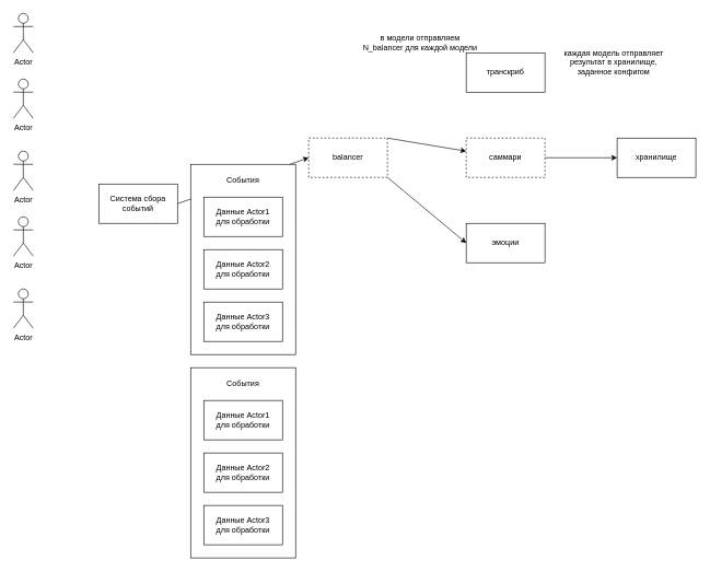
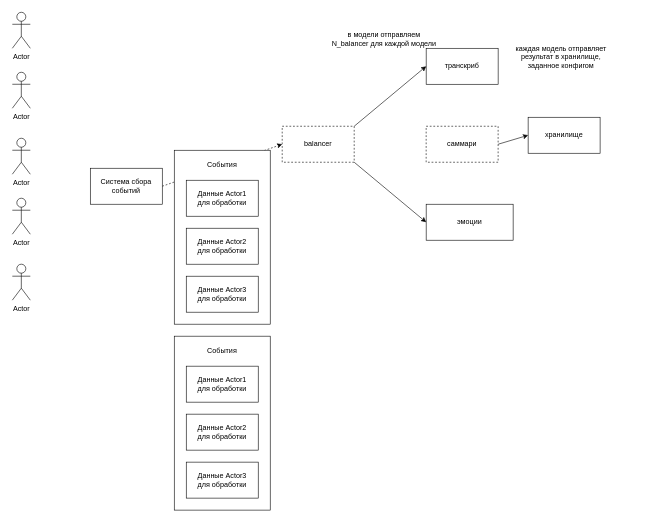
  <mxCell id="0" />
  <mxCell id="1" parent="0" />
  <mxCell id="2" value="Actor" style="shape=umlActor;verticalLabelPosition=bottom;verticalAlign=top;html=1;outlineConnect=0;" parent="1" vertex="1"><mxGeometry x="20" y="120" width="30" height="60" as="geometry" /></mxCell>
  <mxCell id="3" value="Actor" style="shape=umlActor;verticalLabelPosition=bottom;verticalAlign=top;html=1;outlineConnect=0;" parent="1" vertex="1"><mxGeometry x="20" y="20" width="30" height="60" as="geometry" /></mxCell>
  <mxCell id="4" value="Actor" style="shape=umlActor;verticalLabelPosition=bottom;verticalAlign=top;html=1;outlineConnect=0;" parent="1" vertex="1"><mxGeometry x="20" y="230" width="30" height="60" as="geometry" /></mxCell>
  <mxCell id="5" value="Actor" style="shape=umlActor;verticalLabelPosition=bottom;verticalAlign=top;html=1;outlineConnect=0;" parent="1" vertex="1"><mxGeometry x="20" y="330" width="30" height="60" as="geometry" /></mxCell>
  <mxCell id="6" value="Actor" style="shape=umlActor;verticalLabelPosition=bottom;verticalAlign=top;html=1;outlineConnect=0;" parent="1" vertex="1"><mxGeometry x="20" y="440" width="30" height="60" as="geometry" /></mxCell>
- <mxCell id="7" style="edgeStyle=none;rounded=0;orthogonalLoop=1;jettySize=auto;html=1;exitX=1;exitY=0.5;exitDx=0;exitDy=0;entryX=0;entryY=0.5;entryDx=0;entryDy=0;startArrow=none;startFill=0;" parent="1" source="8" target="15" edge="1"><mxGeometry relative="1" as="geometry" /></mxCell>
+ <mxCell id="7" style="edgeStyle=none;rounded=0;orthogonalLoop=1;jettySize=auto;html=1;exitX=1;exitY=0.5;exitDx=0;exitDy=0;entryX=0;entryY=0.5;entryDx=0;entryDy=0;startArrow=none;startFill=0;dashed=1;" parent="1" source="8" target="15" edge="1"><mxGeometry relative="1" as="geometry" /></mxCell>
  <mxCell id="8" value="Система сбора событий" style="rounded=0;whiteSpace=wrap;html=1;" parent="1" vertex="1"><mxGeometry x="150" y="280" width="120" height="60" as="geometry" /></mxCell>
  <mxCell id="9" value="транскриб" style="rounded=0;whiteSpace=wrap;html=1;" parent="1" vertex="1"><mxGeometry x="710" y="80" width="120" height="60" as="geometry" /></mxCell>
  <mxCell id="10" style="edgeStyle=none;rounded=0;orthogonalLoop=1;jettySize=auto;html=1;exitX=1;exitY=0.5;exitDx=0;exitDy=0;startArrow=none;startFill=0;entryX=0;entryY=0.5;entryDx=0;entryDy=0;" parent="1" source="11" edge="1" target="17"><mxGeometry relative="1" as="geometry"><mxPoint x="920" y="240" as="targetPoint" /></mxGeometry></mxCell>
  <mxCell id="11" value="саммари" style="rounded=0;whiteSpace=wrap;html=1;dashed=1;" parent="1" vertex="1"><mxGeometry x="710" y="210" width="120" height="60" as="geometry" /></mxCell>
- <mxCell id="12" value="эмоции" style="rounded=0;whiteSpace=wrap;html=1;" parent="1" vertex="1"><mxGeometry x="710" y="340" width="120" height="60" as="geometry" /></mxCell>
- <mxCell id="13" value="" style="endArrow=classic;startArrow=none;html=1;rounded=0;exitX=1;exitY=0;exitDx=0;exitDy=0;startFill=0;" parent="1" source="15" target="11" edge="1"><mxGeometry width="50" height="50" relative="1" as="geometry"><mxPoint x="610" y="200" as="sourcePoint" /><mxPoint x="700" y="90" as="targetPoint" /></mxGeometry></mxCell>
+ <mxCell id="12" value="эмоции" style="rounded=0;whiteSpace=wrap;html=1;" parent="1" vertex="1"><mxGeometry x="710" y="340" width="145" height="60" as="geometry" /></mxCell>
+ <mxCell id="13" value="" style="endArrow=classic;startArrow=none;html=1;rounded=0;entryX=0;entryY=0.5;entryDx=0;entryDy=0;exitX=1;exitY=0;exitDx=0;exitDy=0;startFill=0;" parent="1" source="15" target="9" edge="1"><mxGeometry width="50" height="50" relative="1" as="geometry"><mxPoint x="610" y="200" as="sourcePoint" /><mxPoint x="700" y="90" as="targetPoint" /></mxGeometry></mxCell>
  <mxCell id="14" style="rounded=0;orthogonalLoop=1;jettySize=auto;html=1;exitX=1;exitY=1;exitDx=0;exitDy=0;entryX=0;entryY=0.5;entryDx=0;entryDy=0;startArrow=none;startFill=0;" parent="1" source="15" target="12" edge="1"><mxGeometry relative="1" as="geometry" /></mxCell>
  <mxCell id="15" value="balancer" style="rounded=0;whiteSpace=wrap;html=1;dashed=1;" parent="1" vertex="1"><mxGeometry x="470" y="210" width="120" height="60" as="geometry" /></mxCell>
  <mxCell id="16" value="в модели отправляем&lt;br&gt;N_balancer для каждой модели" style="text;html=1;strokeColor=none;fillColor=none;align=center;verticalAlign=middle;whiteSpace=wrap;rounded=0;" parent="1" vertex="1"><mxGeometry x="540" y="20" width="200" height="90" as="geometry" /></mxCell>
- <mxCell id="17" value="хранилище" style="rounded=0;whiteSpace=wrap;html=1;" parent="1" vertex="1"><mxGeometry x="940" y="210" width="120" height="60" as="geometry" /></mxCell>
+ <mxCell id="17" value="хранилище" style="rounded=0;whiteSpace=wrap;html=1;" parent="1" vertex="1"><mxGeometry x="880" y="195" width="120" height="60" as="geometry" /></mxCell>
  <mxCell id="18" value="каждая модель отправляет результат в хранилище, заданное конфигом" style="text;html=1;strokeColor=none;fillColor=none;align=center;verticalAlign=middle;whiteSpace=wrap;rounded=0;" parent="1" vertex="1"><mxGeometry x="850" y="80" width="170" height="30" as="geometry" /></mxCell>
  <mxCell id="19" value="" style="group" parent="1" vertex="1" connectable="0"><mxGeometry x="290" y="250" width="160" height="290" as="geometry" /></mxCell>
  <mxCell id="20" value="" style="rounded=0;whiteSpace=wrap;html=1;align=center;imageVerticalAlign=top;" parent="19" vertex="1"><mxGeometry width="160" height="290" as="geometry" /></mxCell>
  <mxCell id="21" value="Данные Actor1 &lt;br&gt;для обработки" style="rounded=0;whiteSpace=wrap;html=1;" parent="19" vertex="1"><mxGeometry x="20" y="50" width="120" height="60" as="geometry" /></mxCell>
  <mxCell id="22" value="События" style="text;html=1;strokeColor=none;fillColor=none;align=center;verticalAlign=middle;whiteSpace=wrap;rounded=0;" parent="19" vertex="1"><mxGeometry x="50" y="10" width="60" height="30" as="geometry" /></mxCell>
  <mxCell id="23" value="Данные Actor2&lt;br&gt;для обработки" style="rounded=0;whiteSpace=wrap;html=1;" parent="19" vertex="1"><mxGeometry x="20" y="130" width="120" height="60" as="geometry" /></mxCell>
  <mxCell id="24" value="Данные Actor3&lt;br&gt;для обработки" style="rounded=0;whiteSpace=wrap;html=1;" parent="19" vertex="1"><mxGeometry x="20" y="210" width="120" height="60" as="geometry" /></mxCell>
  <mxCell id="25" value="" style="group" parent="1" vertex="1" connectable="0"><mxGeometry x="290" y="560" width="160" height="290" as="geometry" /></mxCell>
  <mxCell id="26" value="" style="rounded=0;whiteSpace=wrap;html=1;align=center;imageVerticalAlign=top;" parent="25" vertex="1"><mxGeometry width="160" height="290" as="geometry" /></mxCell>
  <mxCell id="27" value="Данные Actor1 &lt;br&gt;для обработки" style="rounded=0;whiteSpace=wrap;html=1;" parent="25" vertex="1"><mxGeometry x="20" y="50" width="120" height="60" as="geometry" /></mxCell>
  <mxCell id="28" value="События" style="text;html=1;strokeColor=none;fillColor=none;align=center;verticalAlign=middle;whiteSpace=wrap;rounded=0;" parent="25" vertex="1"><mxGeometry x="50" y="10" width="60" height="30" as="geometry" /></mxCell>
  <mxCell id="29" value="Данные Actor2&lt;br&gt;для обработки" style="rounded=0;whiteSpace=wrap;html=1;" parent="25" vertex="1"><mxGeometry x="20" y="130" width="120" height="60" as="geometry" /></mxCell>
  <mxCell id="30" value="Данные Actor3&lt;br&gt;для обработки" style="rounded=0;whiteSpace=wrap;html=1;" parent="25" vertex="1"><mxGeometry x="20" y="210" width="120" height="60" as="geometry" /></mxCell>
